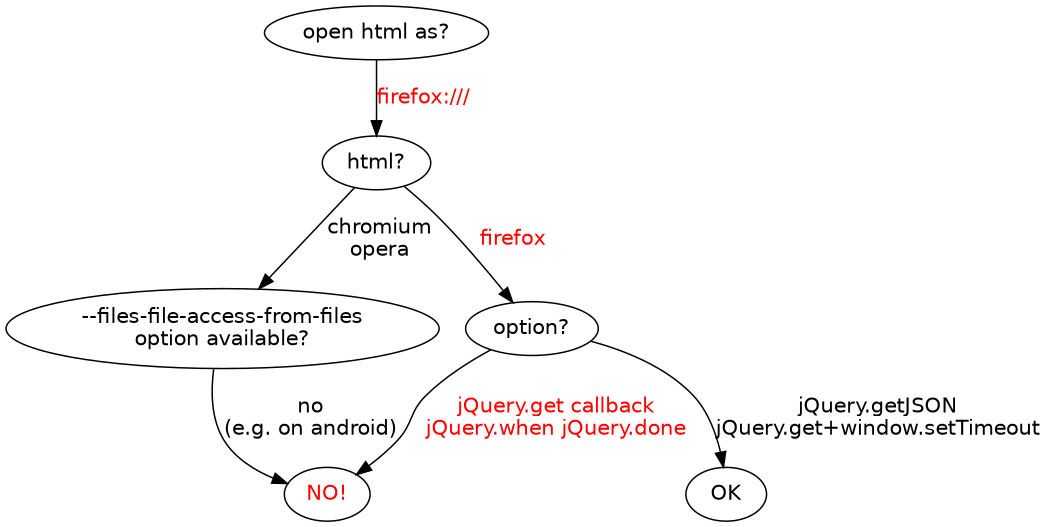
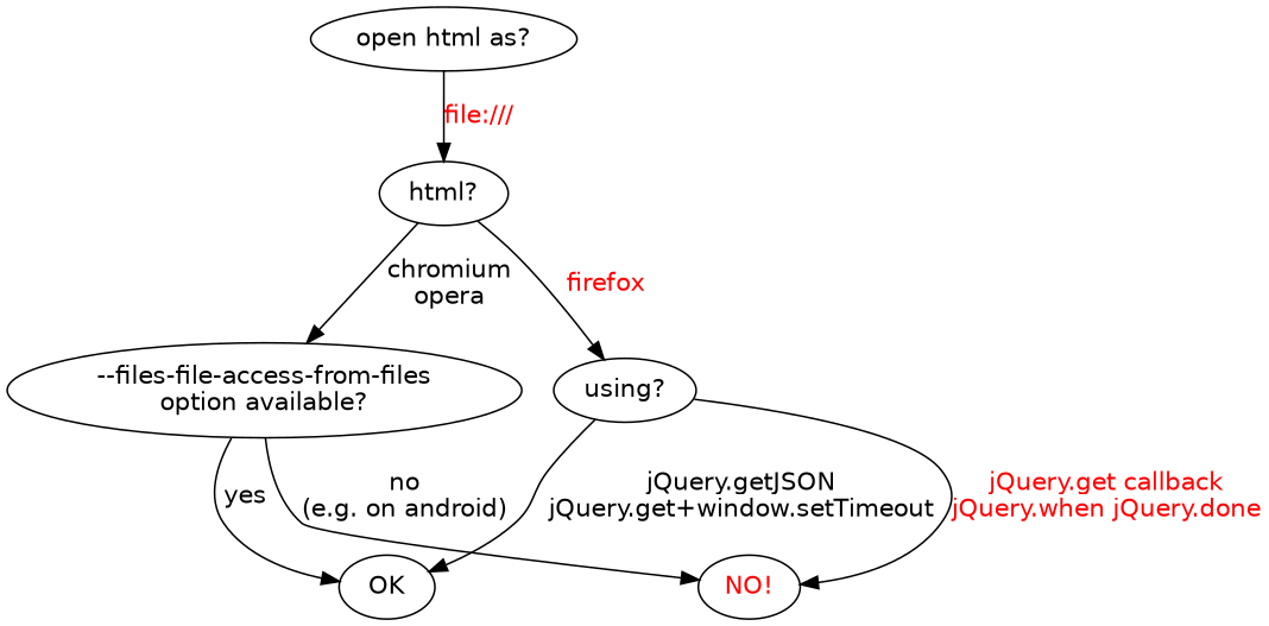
  digraph {
    fontname="DejaVu Sans"
    node [fontname="DejaVu Sans"]
    edge [fontname="DejaVu Sans"]
    n1 [label=OK]
    n2 [label="open html as?"]
    n3 [label="html?"]
    n4 [label="--files-file-access-from-files\noption available?"]
-   n5 [label="option?"]
+   n5 [label="using?"]
    n6 [fontcolor=red label="NO!"]
-   n2 -> n3 [fontcolor=red label="firefox:///"]
+   n2 -> n3 [fontcolor=red label="file:///"]
    n3 -> n4 [label="chromium\nopera"]
    n3 -> n5 [fontcolor=red label=firefox]
+   n4 -> n1 [label=yes]
    n4 -> n6 [label="no\n(e.g. on android)"]
    n5 -> n1 [label="jQuery.getJSON\njQuery.get+window.setTimeout"]
    n5 -> n6 [fontcolor=red label="jQuery.get callback\njQuery.when jQuery.done"]
  }
